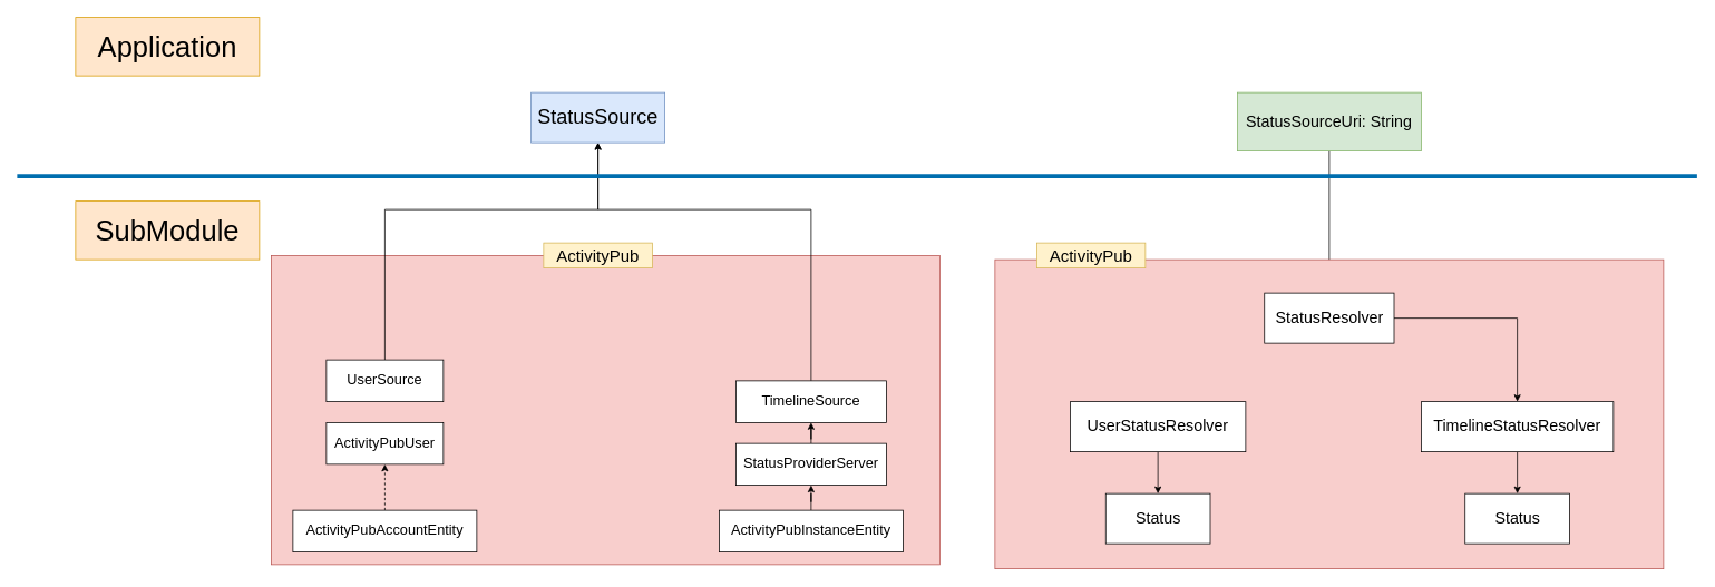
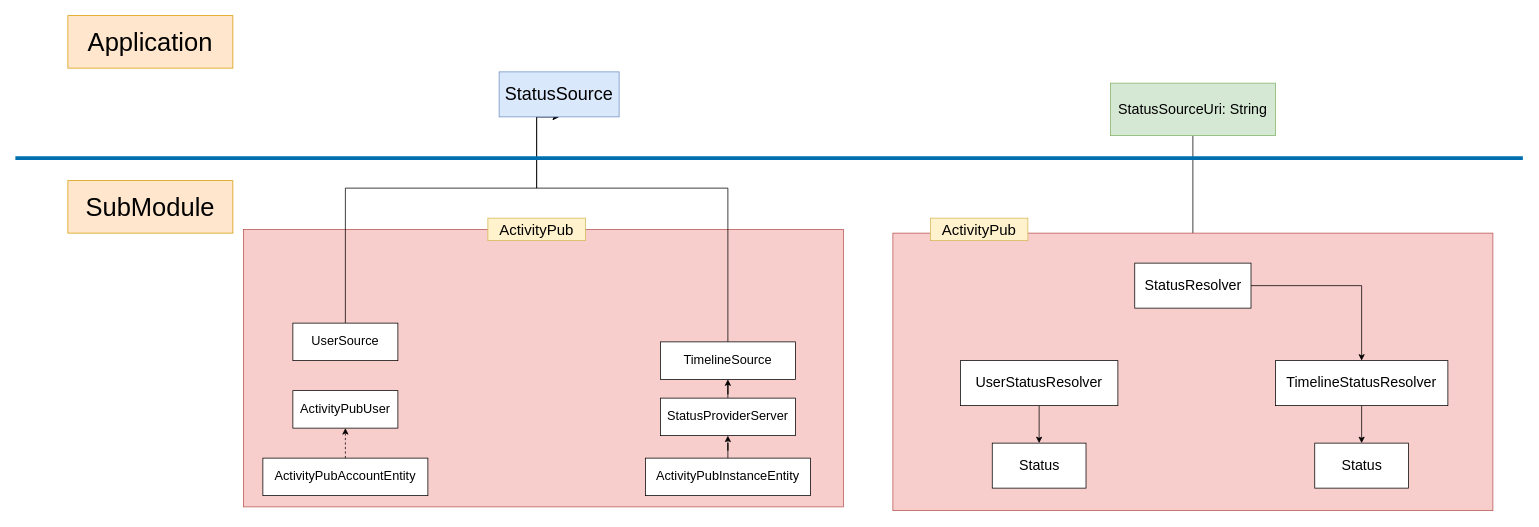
  <mxCell id="0" />
  <mxCell id="1" parent="0" />
  <mxCell id="2" value="&lt;div style=&quot;background-color:#282c34;color:#bbbbbb;font-family:'JetBrains Mono',monospace;font-size:9.8pt;&quot;&gt;&lt;pre&gt;&lt;br&gt;&lt;/pre&gt;&lt;/div&gt;" style="rounded=0;whiteSpace=wrap;html=1;fillColor=#f8cecc;strokeColor=#b85450;" vertex="1" parent="1"><mxGeometry x="324" y="305" width="800" height="370" as="geometry" /></mxCell>
  <mxCell id="3" value="&lt;font style=&quot;font-size: 20px;&quot;&gt;ActivityPub&lt;/font&gt;" style="text;html=1;strokeColor=#d6b656;fillColor=#fff2cc;align=center;verticalAlign=middle;whiteSpace=wrap;rounded=0;" vertex="1" parent="1"><mxGeometry x="650" y="290" width="130" height="30" as="geometry" /></mxCell>
- <mxCell id="4" value="&lt;font style=&quot;font-size: 17px;&quot;&gt;ActivityPubUser&lt;/font&gt;" style="rounded=0;whiteSpace=wrap;html=1;" vertex="1" parent="1"><mxGeometry x="390" y="505" width="140" height="50" as="geometry" /></mxCell>
+ <mxCell id="4" value="&lt;font style=&quot;font-size: 17px;&quot;&gt;ActivityPubUser&lt;/font&gt;" style="rounded=0;whiteSpace=wrap;html=1;" vertex="1" parent="1"><mxGeometry x="390" y="520" width="140" height="50" as="geometry" /></mxCell>
  <mxCell id="5" style="edgeStyle=orthogonalEdgeStyle;rounded=0;orthogonalLoop=1;jettySize=auto;html=1;entryX=0.5;entryY=1;entryDx=0;entryDy=0;" edge="1" parent="1" source="6" target="15"><mxGeometry relative="1" as="geometry"><mxPoint x="710" y="190" as="targetPoint" /><Array as="points"><mxPoint x="970" y="250" /><mxPoint x="715" y="250" /></Array></mxGeometry></mxCell>
  <mxCell id="6" value="&lt;span style=&quot;font-size: 17px;&quot;&gt;TimelineSource&lt;/span&gt;" style="rounded=0;whiteSpace=wrap;html=1;" vertex="1" parent="1"><mxGeometry x="880" y="455" width="180" height="50" as="geometry" /></mxCell>
  <mxCell id="7" style="edgeStyle=orthogonalEdgeStyle;rounded=0;orthogonalLoop=1;jettySize=auto;html=1;exitX=0.5;exitY=0;exitDx=0;exitDy=0;entryX=0.5;entryY=1;entryDx=0;entryDy=0;dashed=1;" edge="1" parent="1" source="8" target="4"><mxGeometry relative="1" as="geometry" /></mxCell>
  <mxCell id="8" value="&lt;span style=&quot;font-size: 17px;&quot;&gt;ActivityPubAccountEntity&lt;/span&gt;" style="rounded=0;whiteSpace=wrap;html=1;" vertex="1" parent="1"><mxGeometry x="350" y="610" width="220" height="50" as="geometry" /></mxCell>
  <mxCell id="9" style="edgeStyle=orthogonalEdgeStyle;rounded=0;orthogonalLoop=1;jettySize=auto;html=1;entryX=0.5;entryY=1;entryDx=0;entryDy=0;" edge="1" parent="1" source="10" target="15"><mxGeometry relative="1" as="geometry"><Array as="points"><mxPoint x="460" y="250" /><mxPoint x="715" y="250" /></Array></mxGeometry></mxCell>
  <mxCell id="10" value="&lt;font style=&quot;font-size: 17px;&quot;&gt;UserSource&lt;/font&gt;" style="rounded=0;whiteSpace=wrap;html=1;" vertex="1" parent="1"><mxGeometry x="390" y="430" width="140" height="50" as="geometry" /></mxCell>
  <mxCell id="11" value="" style="edgeStyle=orthogonalEdgeStyle;rounded=0;orthogonalLoop=1;jettySize=auto;html=1;" edge="1" parent="1" source="12" target="14"><mxGeometry relative="1" as="geometry" /></mxCell>
  <mxCell id="12" value="&lt;span style=&quot;font-size: 17px;&quot;&gt;ActivityPubInstanceEntity&lt;/span&gt;" style="rounded=0;whiteSpace=wrap;html=1;" vertex="1" parent="1"><mxGeometry x="860" y="610" width="220" height="50" as="geometry" /></mxCell>
  <mxCell id="13" value="" style="edgeStyle=orthogonalEdgeStyle;rounded=0;orthogonalLoop=1;jettySize=auto;html=1;" edge="1" parent="1" source="14" target="6"><mxGeometry relative="1" as="geometry" /></mxCell>
  <mxCell id="14" value="&lt;span style=&quot;font-size: 17px;&quot;&gt;StatusProviderServer&lt;/span&gt;" style="rounded=0;whiteSpace=wrap;html=1;" vertex="1" parent="1"><mxGeometry x="880" y="530" width="180" height="50" as="geometry" /></mxCell>
- <mxCell id="15" value="&lt;font style=&quot;font-size: 24px;&quot;&gt;StatusSource&lt;/font&gt;" style="whiteSpace=wrap;html=1;fillColor=#dae8fc;strokeColor=#6c8ebf;" vertex="1" parent="1"><mxGeometry x="635" y="110" width="160" height="60" as="geometry" /></mxCell>
+ <mxCell id="15" value="&lt;font style=&quot;font-size: 24px;&quot;&gt;StatusSource&lt;/font&gt;" style="whiteSpace=wrap;html=1;fillColor=#dae8fc;strokeColor=#6c8ebf;" vertex="1" parent="1"><mxGeometry x="665" y="95" width="160" height="60" as="geometry" /></mxCell>
  <mxCell id="16" style="edgeStyle=orthogonalEdgeStyle;rounded=0;orthogonalLoop=1;jettySize=auto;html=1;exitX=0.5;exitY=1;exitDx=0;exitDy=0;entryX=0.5;entryY=0;entryDx=0;entryDy=0;" edge="1" parent="1" source="17" target="24"><mxGeometry relative="1" as="geometry" /></mxCell>
  <mxCell id="17" value="&lt;font style=&quot;font-size: 19px;&quot;&gt;StatusSourceUri: String&lt;/font&gt;" style="whiteSpace=wrap;html=1;fillColor=#d5e8d4;strokeColor=#82b366;" vertex="1" parent="1"><mxGeometry x="1480" y="110" width="220" height="70" as="geometry" /></mxCell>
  <mxCell id="18" value="" style="endArrow=none;html=1;rounded=0;strokeWidth=5;fillColor=#1ba1e2;strokeColor=#006EAF;" edge="1" parent="1"><mxGeometry width="50" height="50" relative="1" as="geometry"><mxPoint x="20" y="210" as="sourcePoint" /><mxPoint x="2030" y="210" as="targetPoint" /></mxGeometry></mxCell>
  <mxCell id="19" value="&lt;font style=&quot;font-size: 34px;&quot;&gt;Application&lt;/font&gt;" style="whiteSpace=wrap;html=1;fillColor=#ffe6cc;strokeColor=#d79b00;" vertex="1" parent="1"><mxGeometry x="90" y="20" width="220" height="70" as="geometry" /></mxCell>
  <mxCell id="20" value="&lt;font style=&quot;font-size: 34px;&quot;&gt;SubModule&lt;/font&gt;" style="whiteSpace=wrap;html=1;fillColor=#ffe6cc;strokeColor=#d79b00;" vertex="1" parent="1"><mxGeometry x="90" y="240" width="220" height="70" as="geometry" /></mxCell>
  <mxCell id="21" value="&lt;div style=&quot;background-color:#282c34;color:#bbbbbb;font-family:'JetBrains Mono',monospace;font-size:9.8pt;&quot;&gt;&lt;pre&gt;&lt;br&gt;&lt;/pre&gt;&lt;/div&gt;" style="rounded=0;whiteSpace=wrap;html=1;fillColor=#f8cecc;strokeColor=#b85450;" vertex="1" parent="1"><mxGeometry x="1190" y="310" width="800" height="370" as="geometry" /></mxCell>
  <mxCell id="22" value="&lt;font style=&quot;font-size: 20px;&quot;&gt;ActivityPub&lt;/font&gt;" style="text;html=1;strokeColor=#d6b656;fillColor=#fff2cc;align=center;verticalAlign=middle;whiteSpace=wrap;rounded=0;" vertex="1" parent="1"><mxGeometry x="1240" y="290" width="130" height="30" as="geometry" /></mxCell>
  <mxCell id="23" style="edgeStyle=orthogonalEdgeStyle;rounded=0;orthogonalLoop=1;jettySize=auto;html=1;exitX=1;exitY=0.5;exitDx=0;exitDy=0;entryX=0.5;entryY=0;entryDx=0;entryDy=0;" edge="1" parent="1" source="24" target="28"><mxGeometry relative="1" as="geometry" /></mxCell>
  <mxCell id="24" value="&lt;font style=&quot;font-size: 19px;&quot;&gt;StatusResolver&lt;/font&gt;" style="whiteSpace=wrap;html=1;" vertex="1" parent="1"><mxGeometry x="1512.5" y="350" width="155" height="60" as="geometry" /></mxCell>
  <mxCell id="25" style="edgeStyle=orthogonalEdgeStyle;rounded=0;orthogonalLoop=1;jettySize=auto;html=1;exitX=0.5;exitY=1;exitDx=0;exitDy=0;entryX=0.5;entryY=0;entryDx=0;entryDy=0;" edge="1" parent="1" source="26" target="29"><mxGeometry relative="1" as="geometry" /></mxCell>
  <mxCell id="26" value="&lt;font style=&quot;font-size: 19px;&quot;&gt;UserStatusResolver&lt;/font&gt;" style="whiteSpace=wrap;html=1;" vertex="1" parent="1"><mxGeometry x="1280" y="480" width="210" height="60" as="geometry" /></mxCell>
  <mxCell id="27" style="edgeStyle=orthogonalEdgeStyle;rounded=0;orthogonalLoop=1;jettySize=auto;html=1;exitX=0.5;exitY=1;exitDx=0;exitDy=0;entryX=0.5;entryY=0;entryDx=0;entryDy=0;" edge="1" parent="1" source="28" target="30"><mxGeometry relative="1" as="geometry" /></mxCell>
  <mxCell id="28" value="&lt;font style=&quot;font-size: 19px;&quot;&gt;TimelineStatusResolver&lt;/font&gt;" style="whiteSpace=wrap;html=1;" vertex="1" parent="1"><mxGeometry x="1700" y="480" width="230" height="60" as="geometry" /></mxCell>
  <mxCell id="29" value="&lt;font style=&quot;font-size: 19px;&quot;&gt;Status&lt;/font&gt;" style="whiteSpace=wrap;html=1;" vertex="1" parent="1"><mxGeometry x="1322.5" y="590" width="125" height="60" as="geometry" /></mxCell>
  <mxCell id="30" value="&lt;font style=&quot;font-size: 19px;&quot;&gt;Status&lt;/font&gt;" style="whiteSpace=wrap;html=1;" vertex="1" parent="1"><mxGeometry x="1752.5" y="590" width="125" height="60" as="geometry" /></mxCell>
